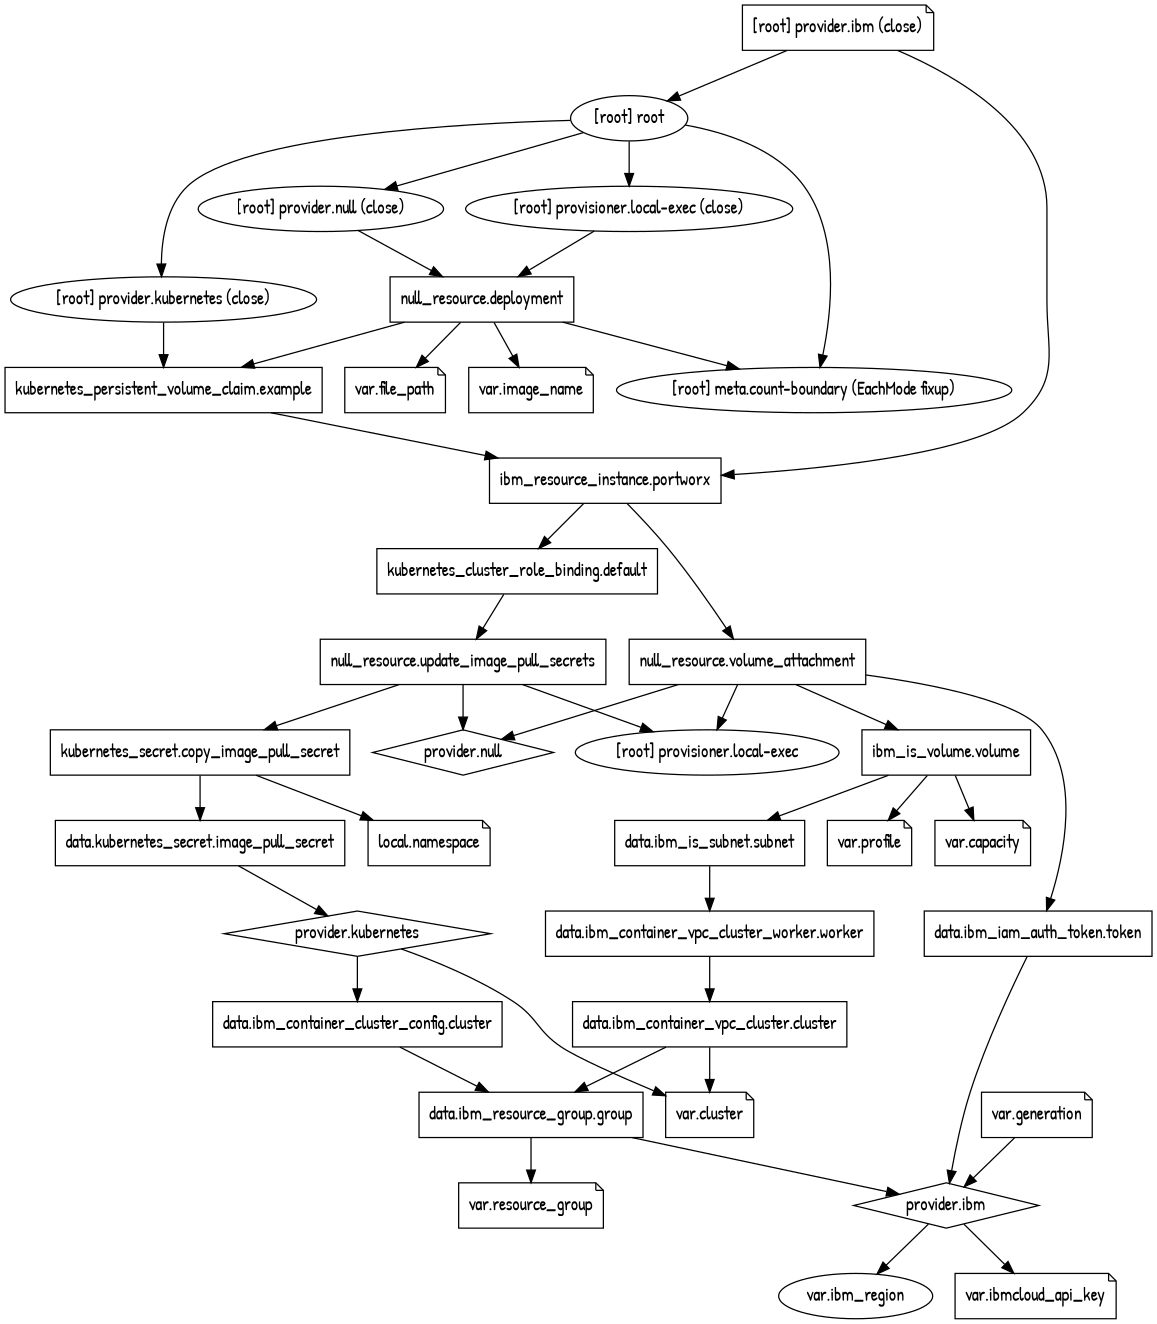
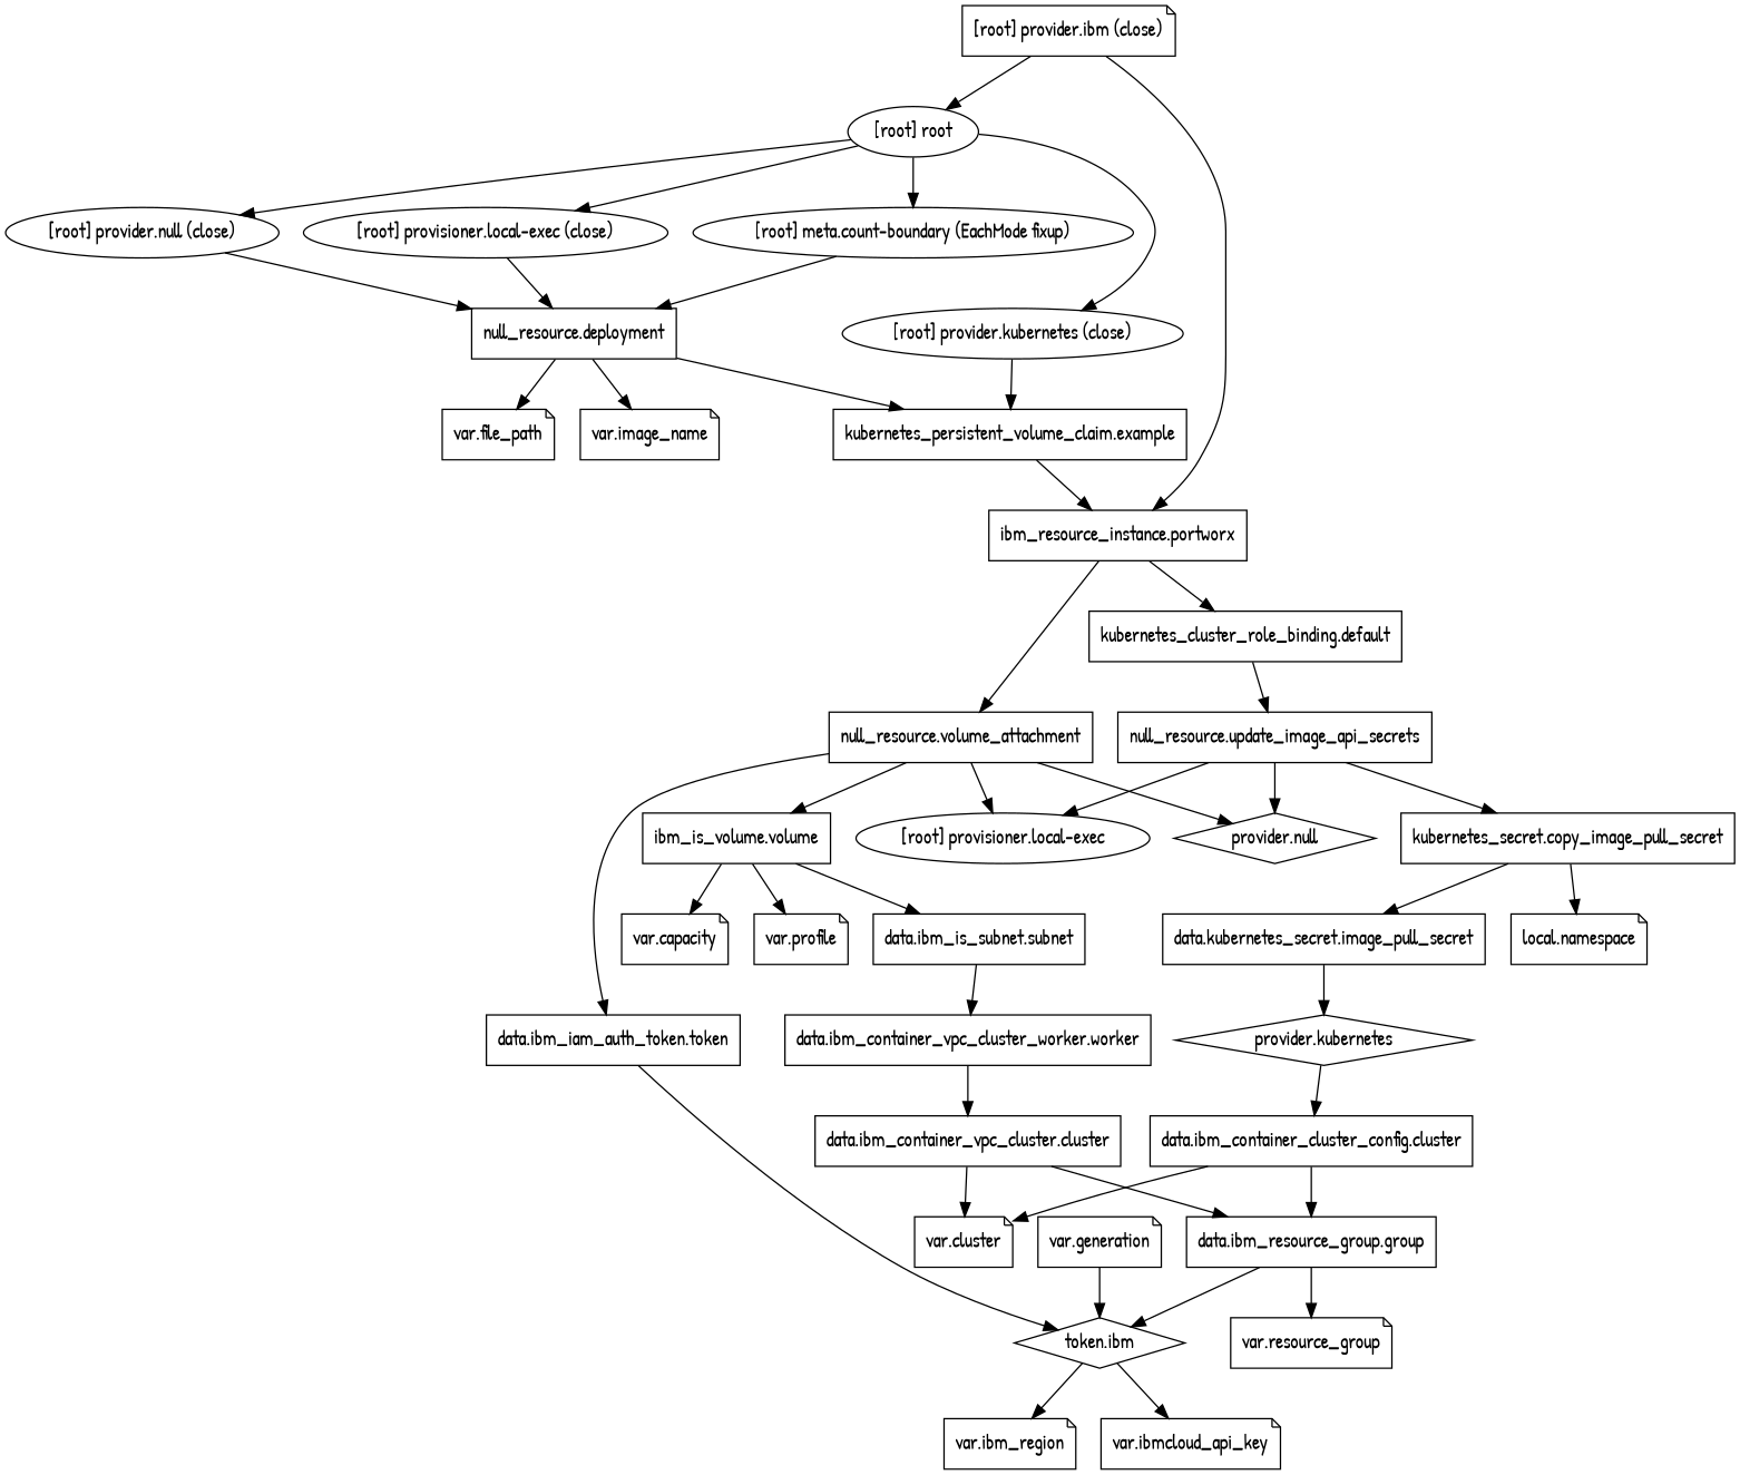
  digraph {
    compound=true
    fontname="Patrick Hand"
    newrank=true
    node [fontname="Patrick Hand" shape=box]
    edge [fontname="Patrick Hand"]
    n1 [label="data.ibm_container_cluster_config.cluster"]
    n2 [label="data.ibm_resource_group.group"]
    n3 [label="var.cluster" shape=note]
    n4 [label="data.ibm_container_vpc_cluster.cluster"]
    n5 [label="data.ibm_container_vpc_cluster_worker.worker"]
    n6 [label="data.ibm_iam_auth_token.token"]
-   n7 [label="provider.ibm" shape=diamond]
+   n7 [label="token.ibm" shape=diamond]
    n8 [label="data.ibm_is_subnet.subnet"]
    n9 [label="var.resource_group" shape=note]
    n10 [label="data.kubernetes_secret.image_pull_secret"]
    n11 [label="provider.kubernetes" shape=diamond]
    n12 [label="ibm_is_volume.volume"]
    n13 [label="var.capacity" shape=note]
    n14 [label="var.profile" shape=note]
    n15 [label="ibm_resource_instance.portworx"]
    n16 [label="kubernetes_cluster_role_binding.default"]
    n17 [label="null_resource.volume_attachment"]
-   n18 [label="null_resource.update_image_pull_secrets"]
+   n18 [label="null_resource.update_image_api_secrets"]
    n19 [label="kubernetes_persistent_volume_claim.example"]
    n20 [label="kubernetes_secret.copy_image_pull_secret"]
    n21 [label="local.namespace" shape=note]
    n22 [label="null_resource.deployment"]
    n23 [label="var.file_path" shape=note]
    n24 [label="var.image_name" shape=note]
    n25 [label="provider.null" shape=diamond]
    "[root] provisioner.local-exec" [shape=""]
    n27 [label="var.generation" shape=note]
-   n28 [label="var.ibm_region" shape=ellipse]
+   n28 [label="var.ibm_region" shape=note]
    n29 [label="var.ibmcloud_api_key" shape=note]
    "[root] meta.count-boundary (EachMode fixup)" [shape=""]
    "[root] provider.ibm (close)" [shape=note]
    "[root] provider.kubernetes (close)" [shape=""]
    "[root] provider.null (close)" [shape=""]
    "[root] provisioner.local-exec (close)" [shape=""]
    "[root] root" [shape=""]
    subgraph sub_1 {
      n1
      n2
      n3
      n4
      n5
      n6
      n7
      n8
      n9
      n10
      n11
      n12
      n13
      n14
      n15
      n16
      n17
      n18
      n19
      n20
      n21
      n22
      n23
      n24
      n25
      "[root] provisioner.local-exec"
      n27
      n28
      n29
      "[root] meta.count-boundary (EachMode fixup)"
      "[root] provider.ibm (close)"
      "[root] provider.kubernetes (close)"
      "[root] provider.null (close)"
      "[root] provisioner.local-exec (close)"
      "[root] root"
    }
    n1 -> n2
-   n11 -> n3
+   n1 -> n3
    n2 -> n7
    n2 -> n9
    n4 -> n2
    n4 -> n3
    n5 -> n4
    n6 -> n7
    n7 -> n28
    n7 -> n29
    n8 -> n5
    n10 -> n11
    n11 -> n1
    n12 -> n8
    n12 -> n13
    n12 -> n14
    n15 -> n16
    n15 -> n17
    n16 -> n18
    n17 -> n6
    n17 -> n12
    n17 -> n25
    n17 -> "[root] provisioner.local-exec"
    n18 -> n20
    n18 -> n25
    n18 -> "[root] provisioner.local-exec"
    n19 -> n15
    n20 -> n10
    n20 -> n21
    n22 -> n19
    n22 -> n23
    n22 -> n24
    n27 -> n7
-   n22 -> "[root] meta.count-boundary (EachMode fixup)"
+   "[root] meta.count-boundary (EachMode fixup)" -> n22
    "[root] provider.ibm (close)" -> n15
    "[root] provider.ibm (close)" -> "[root] root"
    "[root] provider.kubernetes (close)" -> n19
    "[root] provider.null (close)" -> n22
    "[root] provisioner.local-exec (close)" -> n22
    "[root] root" -> "[root] meta.count-boundary (EachMode fixup)"
    "[root] root" -> "[root] provider.kubernetes (close)"
    "[root] root" -> "[root] provider.null (close)"
    "[root] root" -> "[root] provisioner.local-exec (close)"
  }
